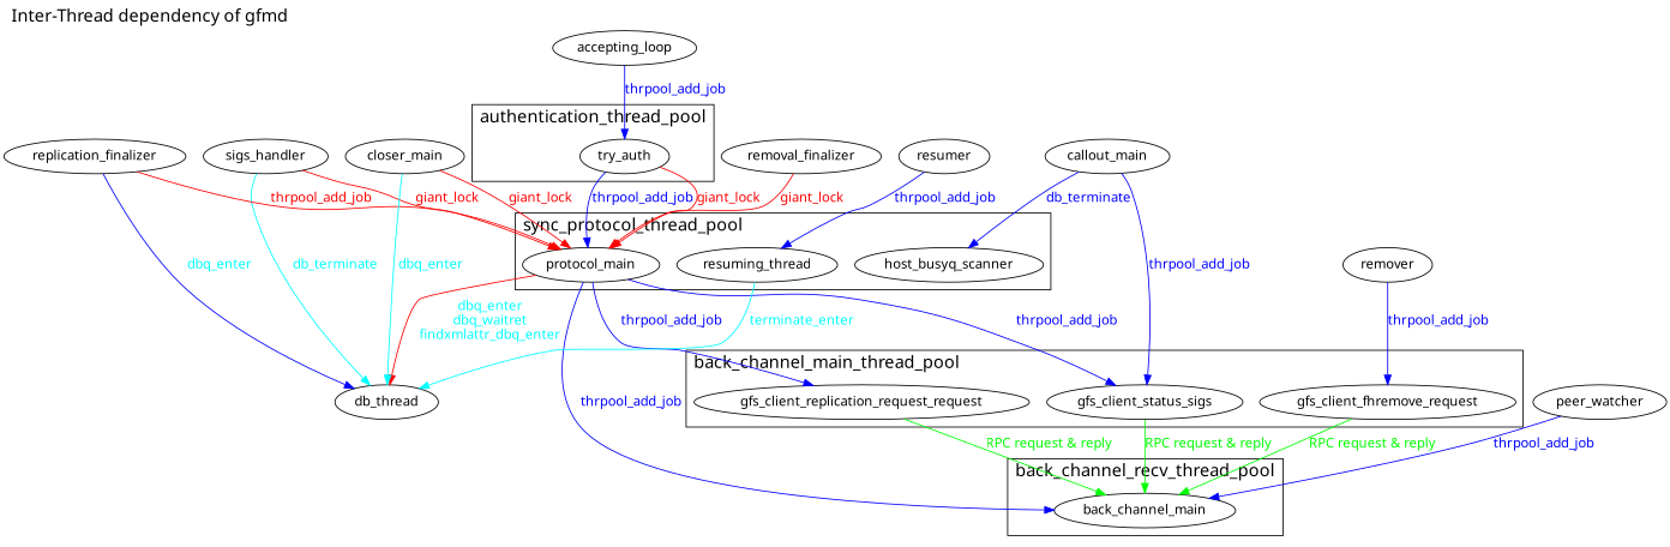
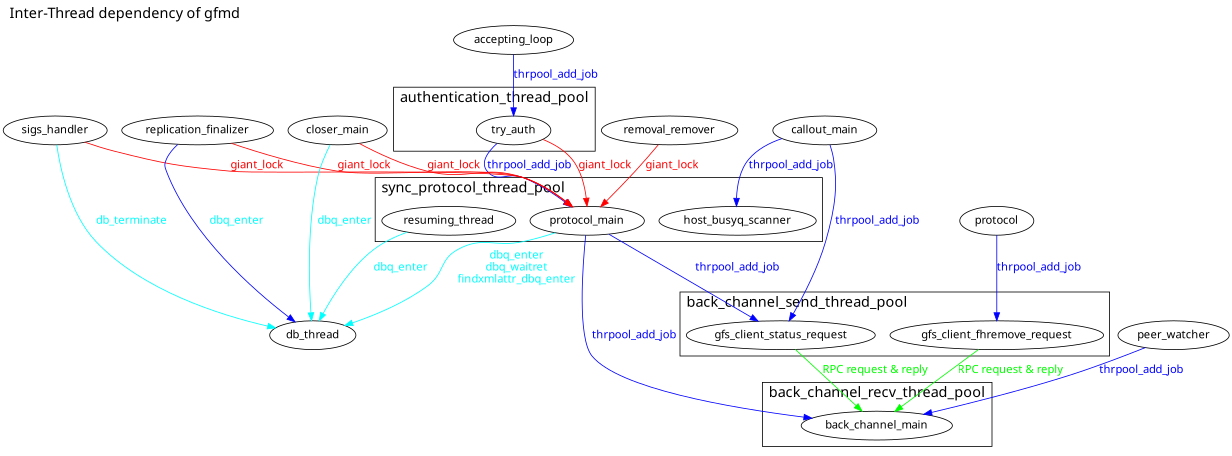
  digraph {
    compound=true
    fontname="Noto Sans"
    fontsize=18
    label="Inter-Thread dependency of gfmd"
    labeljust=l
    labelloc=t
    node [fontname="Noto Sans"]
    edge [color=blue fontcolor=blue fontname="Noto Sans"]
-   gfs_client_status_request [label=gfs_client_status_sigs]
+   gfs_client_status_request
    gfs_client_fhremove_request
-   gfs_client_replication_request_request
    try_auth
    protocol_main
    resuming_thread
    host_busyq_scanner
    back_channel_main
    db_thread
    accepting_loop
-   removal_finalizer
+   removal_finalizer [label=removal_remover]
    sigs_handler
    callout_main
    peer_watcher
    replication_finalizer
-   remover
-   resumer
+   remover [label=protocol]
    closer_main
    subgraph cluster_1 {
-     label=back_channel_main_thread_pool
+     label=back_channel_send_thread_pool
      gfs_client_status_request
      gfs_client_fhremove_request
-     gfs_client_replication_request_request
    }
    subgraph cluster_2 {
      label=authentication_thread_pool
      try_auth
    }
    subgraph cluster_3 {
      label=sync_protocol_thread_pool
      protocol_main
      resuming_thread
      host_busyq_scanner
    }
    subgraph cluster_4 {
      label=back_channel_recv_thread_pool
      back_channel_main
    }
    gfs_client_status_request -> back_channel_main [color=green fontcolor=green label="RPC request & reply"]
    gfs_client_fhremove_request -> back_channel_main [color=green fontcolor=green label="RPC request & reply"]
-   gfs_client_replication_request_request -> back_channel_main [color=green fontcolor=green label="RPC request & reply"]
    try_auth -> protocol_main [label=thrpool_add_job]
    try_auth -> protocol_main [color=red fontcolor=red label=giant_lock]
    protocol_main -> gfs_client_status_request [label=thrpool_add_job]
-   protocol_main -> gfs_client_replication_request_request [label=thrpool_add_job]
    protocol_main -> back_channel_main [label=thrpool_add_job]
-   protocol_main -> db_thread [color=red fontcolor=cyan label="dbq_enter\ndbq_waitret\nfindxmlattr_dbq_enter"]
-   resuming_thread -> db_thread [color=cyan fontcolor=cyan label=terminate_enter]
+   protocol_main -> db_thread [color=cyan fontcolor=cyan label="dbq_enter\ndbq_waitret\nfindxmlattr_dbq_enter"]
+   resuming_thread -> db_thread [color=cyan fontcolor=cyan label=dbq_enter]
    accepting_loop -> try_auth [label=thrpool_add_job]
    removal_finalizer -> protocol_main [color=red fontcolor=red label=giant_lock]
    sigs_handler -> protocol_main [color=red fontcolor=red label=giant_lock]
    sigs_handler -> db_thread [color=cyan fontcolor=cyan label=db_terminate]
    callout_main -> gfs_client_status_request [label=thrpool_add_job]
-   callout_main -> host_busyq_scanner [label=db_terminate]
+   callout_main -> host_busyq_scanner [label=thrpool_add_job]
    peer_watcher -> back_channel_main [label=thrpool_add_job]
-   replication_finalizer -> protocol_main [color=red fontcolor=red label=thrpool_add_job]
+   replication_finalizer -> protocol_main [color=red fontcolor=red label=giant_lock]
    replication_finalizer -> db_thread [fontcolor=cyan label=dbq_enter]
    remover -> gfs_client_fhremove_request [label=thrpool_add_job]
-   resumer -> resuming_thread [label=thrpool_add_job]
    closer_main -> protocol_main [color=red fontcolor=red label=giant_lock]
    closer_main -> db_thread [color=cyan fontcolor=cyan label=dbq_enter]
  }
